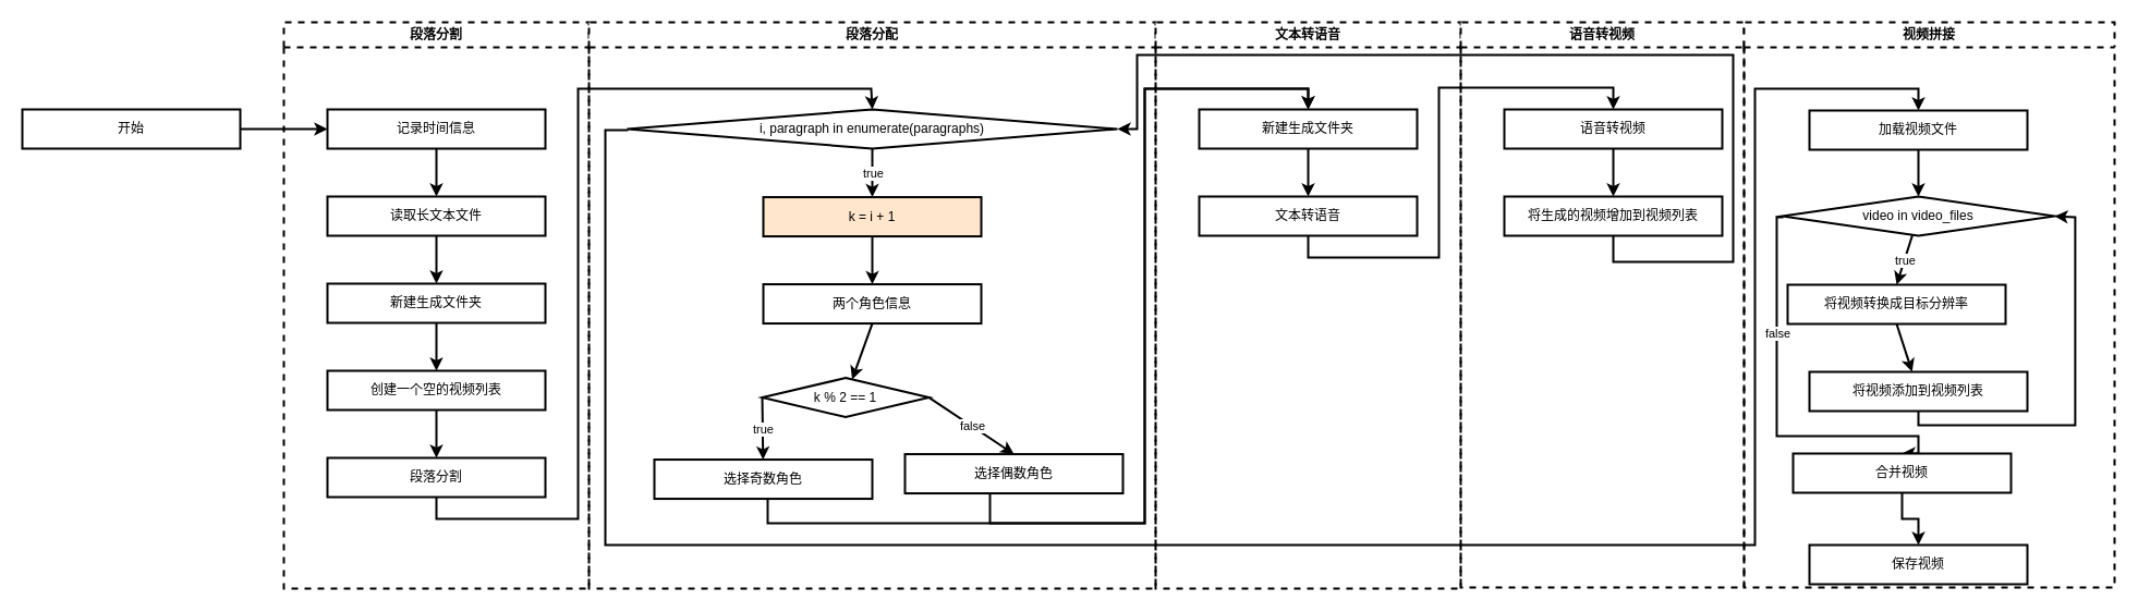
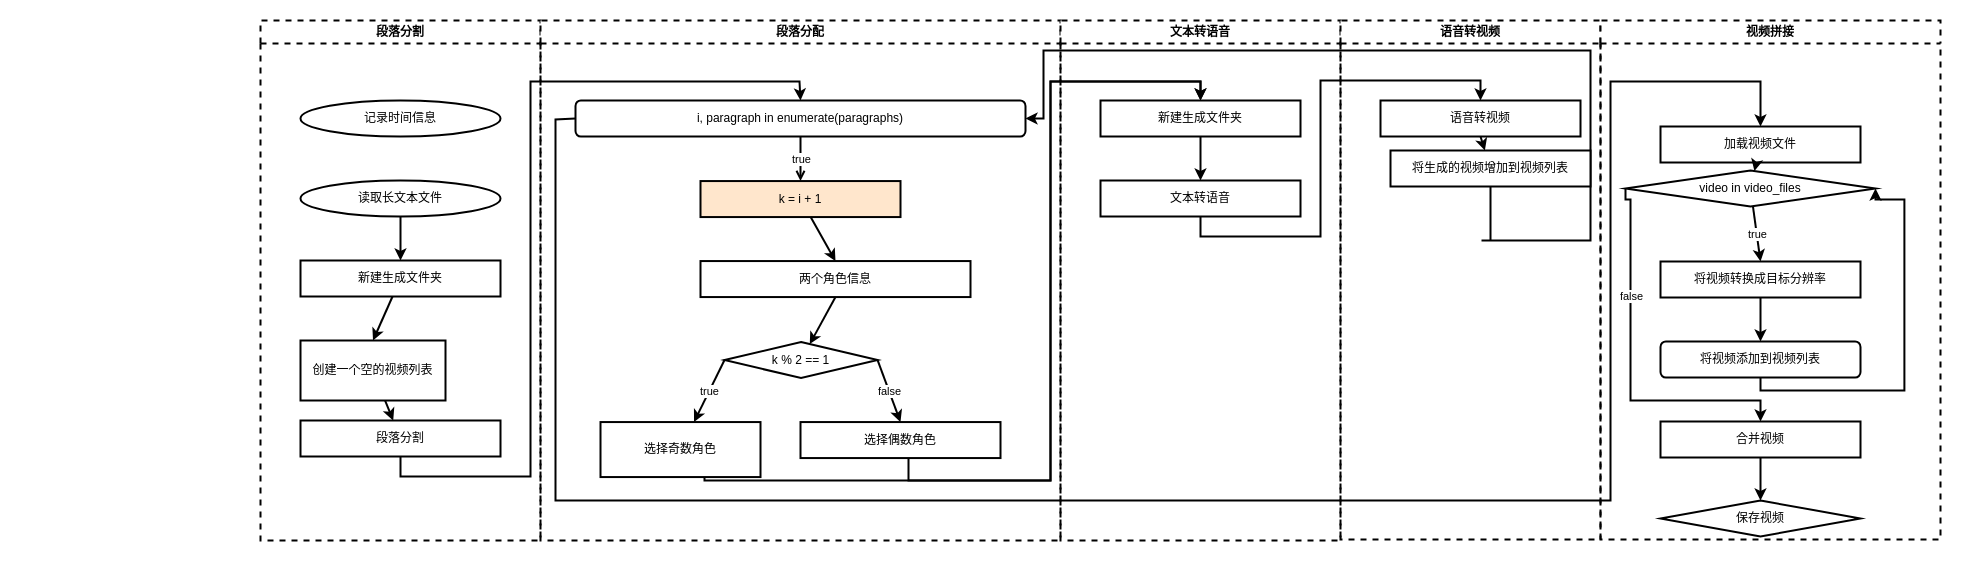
  <mxCell id="0" />
  <mxCell id="1" parent="0" />
- <mxCell id="2" value="开始" style="rounded=0;whiteSpace=wrap;html=1;strokeWidth=2;" parent="1" vertex="1"><mxGeometry x="20" y="100" width="200" height="36" as="geometry" /></mxCell>
- <mxCell id="3" value="记录时间信息" style="rounded=0;whiteSpace=wrap;html=1;strokeWidth=2;" parent="1" vertex="1"><mxGeometry x="300" y="100" width="200" height="36" as="geometry" /></mxCell>
- <mxCell id="4" style="strokeWidth=2;exitX=1;exitY=0.5;exitDx=0;exitDy=0;" parent="1" source="2" target="3" edge="1"><mxGeometry relative="1" as="geometry"><mxPoint x="269.958" y="118.465" as="sourcePoint" /></mxGeometry></mxCell>
- <mxCell id="5" value="读取长文本文件" style="rounded=0;whiteSpace=wrap;html=1;strokeWidth=2;" parent="1" vertex="1"><mxGeometry x="300" y="180" width="200" height="36" as="geometry" /></mxCell>
- <mxCell id="6" style="strokeWidth=2;" parent="1" source="3" target="5" edge="1"><mxGeometry relative="1" as="geometry" /></mxCell>
- <mxCell id="7" value="" style="edgeLabel;html=1;align=center;verticalAlign=middle;resizable=0;points=[];" parent="6" vertex="1" connectable="0"><mxGeometry relative="1" as="geometry"><mxPoint as="offset" /></mxGeometry></mxCell>
+ <mxCell id="3" value="记录时间信息" style="ellipse;whiteSpace=wrap;html=1;strokeWidth=2;" parent="1" vertex="1"><mxGeometry x="300" y="100" width="200" height="36" as="geometry" /></mxCell>
+ <mxCell id="5" value="读取长文本文件" style="ellipse;whiteSpace=wrap;html=1;strokeWidth=2;" parent="1" vertex="1"><mxGeometry x="300" y="180" width="200" height="36" as="geometry" /></mxCell>
  <mxCell id="8" style="strokeWidth=2;entryX=0.5;entryY=0;entryDx=0;entryDy=0;" parent="1" source="5" target="10" edge="1"><mxGeometry relative="1" as="geometry"><mxPoint x="926.581" y="198" as="targetPoint" /></mxGeometry></mxCell>
  <mxCell id="9" value="" style="edgeLabel;html=1;align=center;verticalAlign=middle;resizable=0;points=[];" parent="8" vertex="1" connectable="0"><mxGeometry relative="1" as="geometry"><mxPoint as="offset" /></mxGeometry></mxCell>
  <mxCell id="10" value="新建生成文件夹" style="rounded=0;whiteSpace=wrap;html=1;strokeWidth=2;" parent="1" vertex="1"><mxGeometry x="300" y="260" width="200" height="36" as="geometry" /></mxCell>
  <mxCell id="11" style="strokeWidth=2;entryX=0.5;entryY=0;entryDx=0;entryDy=0;" parent="1" source="10" target="13" edge="1"><mxGeometry relative="1" as="geometry"><mxPoint x="1143.58" y="364.4" as="targetPoint" /></mxGeometry></mxCell>
  <mxCell id="12" value="" style="edgeLabel;html=1;align=center;verticalAlign=middle;resizable=0;points=[];" parent="11" vertex="1" connectable="0"><mxGeometry relative="1" as="geometry"><mxPoint as="offset" /></mxGeometry></mxCell>
- <mxCell id="13" value="创建一个空的视频列表" style="rounded=0;whiteSpace=wrap;html=1;strokeWidth=2;" parent="1" vertex="1"><mxGeometry x="300" y="340" width="200" height="36" as="geometry" /></mxCell>
+ <mxCell id="13" value="创建一个空的视频列表" style="rounded=0;whiteSpace=wrap;html=1;strokeWidth=2;" parent="1" vertex="1"><mxGeometry x="300" y="340" width="145" height="60" as="geometry" /></mxCell>
  <mxCell id="14" style="edgeStyle=orthogonalEdgeStyle;rounded=0;orthogonalLoop=1;jettySize=auto;html=1;exitX=0.5;exitY=1;exitDx=0;exitDy=0;entryX=0.5;entryY=0;entryDx=0;entryDy=0;strokeWidth=2;" parent="1" source="15" target="19" edge="1"><mxGeometry relative="1" as="geometry"><Array as="points"><mxPoint x="400" y="476" /><mxPoint x="530" y="476" /><mxPoint x="530" y="81" /><mxPoint x="799" y="81" /></Array></mxGeometry></mxCell>
  <mxCell id="15" value="段落分割" style="rounded=0;whiteSpace=wrap;html=1;strokeWidth=2;" parent="1" vertex="1"><mxGeometry x="300" y="420" width="200" height="36" as="geometry" /></mxCell>
  <mxCell id="16" style="strokeWidth=2;" parent="1" source="13" target="15" edge="1"><mxGeometry relative="1" as="geometry" /></mxCell>
  <mxCell id="17" value="" style="edgeLabel;html=1;align=center;verticalAlign=middle;resizable=0;points=[];" parent="16" vertex="1" connectable="0"><mxGeometry relative="1" as="geometry"><mxPoint as="offset" /></mxGeometry></mxCell>
  <mxCell id="18" style="edgeStyle=orthogonalEdgeStyle;rounded=0;orthogonalLoop=1;jettySize=auto;html=1;exitX=0;exitY=0.5;exitDx=0;exitDy=0;entryX=0.5;entryY=0;entryDx=0;entryDy=0;strokeWidth=2;" parent="1" source="19" target="23" edge="1"><mxGeometry relative="1" as="geometry"><Array as="points"><mxPoint x="555" y="119" /><mxPoint x="555" y="500" /><mxPoint x="1610" y="500" /><mxPoint x="1610" y="81" /><mxPoint x="1760" y="81" /></Array></mxGeometry></mxCell>
- <mxCell id="19" value="i, paragraph in enumerate(paragraphs)" style="rhombus;whiteSpace=wrap;html=1;strokeWidth=2;labelBackgroundColor=none;" parent="1" vertex="1"><mxGeometry x="575" y="100" width="450" height="36" as="geometry" /></mxCell>
+ <mxCell id="19" value="i, paragraph in enumerate(paragraphs)" style="whiteSpace=wrap;html=1;strokeWidth=2;labelBackgroundColor=none;rounded=1;" parent="1" vertex="1"><mxGeometry x="575" y="100" width="450" height="36" as="geometry" /></mxCell>
  <mxCell id="20" value="k = i + 1" style="rounded=0;whiteSpace=wrap;html=1;strokeWidth=2;fillColor=#ffe6cc;" parent="1" vertex="1"><mxGeometry x="700" y="180.56" width="200" height="36" as="geometry" /></mxCell>
- <mxCell id="21" style="strokeWidth=2;" parent="1" source="19" target="20" edge="1"><mxGeometry relative="1" as="geometry" /></mxCell>
+ <mxCell id="21" style="strokeWidth=2;endArrow=open;" parent="1" source="19" target="20" edge="1"><mxGeometry relative="1" as="geometry" /></mxCell>
  <mxCell id="22" value="true" style="edgeLabel;html=1;align=center;verticalAlign=middle;resizable=0;points=[];" parent="21" vertex="1" connectable="0"><mxGeometry relative="1" as="geometry"><mxPoint as="offset" /></mxGeometry></mxCell>
- <mxCell id="23" value="加载视频文件" style="rounded=0;whiteSpace=wrap;html=1;strokeWidth=2;" parent="1" vertex="1"><mxGeometry x="1660" y="101" width="200" height="36" as="geometry" /></mxCell>
+ <mxCell id="23" value="加载视频文件" style="rounded=0;whiteSpace=wrap;html=1;strokeWidth=2;" parent="1" vertex="1"><mxGeometry x="1660" y="126" width="200" height="36" as="geometry" /></mxCell>
  <mxCell id="24" style="strokeWidth=2;entryX=0.5;entryY=0;entryDx=0;entryDy=0;" parent="1" source="20" target="26" edge="1"><mxGeometry relative="1" as="geometry"><mxPoint x="1448.63" y="752.16" as="targetPoint" /></mxGeometry></mxCell>
  <mxCell id="25" value="" style="edgeLabel;html=1;align=center;verticalAlign=middle;resizable=0;points=[];" parent="24" vertex="1" connectable="0"><mxGeometry relative="1" as="geometry"><mxPoint as="offset" /></mxGeometry></mxCell>
- <mxCell id="26" value="两个角色信息" style="rounded=0;whiteSpace=wrap;html=1;strokeWidth=2;" parent="1" vertex="1"><mxGeometry x="700" y="260.56" width="200" height="36" as="geometry" /></mxCell>
- <mxCell id="27" value="k % 2 == 1" style="rhombus;whiteSpace=wrap;html=1;strokeWidth=2;labelBackgroundColor=none;" parent="1" vertex="1"><mxGeometry x="699.03" y="346.56" width="153.06" height="36" as="geometry" /></mxCell>
+ <mxCell id="26" value="两个角色信息" style="rounded=0;whiteSpace=wrap;html=1;strokeWidth=2;" parent="1" vertex="1"><mxGeometry x="700" y="260.56" width="270" height="36" as="geometry" /></mxCell>
+ <mxCell id="27" value="k % 2 == 1" style="rhombus;whiteSpace=wrap;html=1;strokeWidth=2;labelBackgroundColor=none;" parent="1" vertex="1"><mxGeometry x="724.03" y="341.56" width="153.06" height="36" as="geometry" /></mxCell>
  <mxCell id="28" style="strokeWidth=2;exitX=0.5;exitY=1;exitDx=0;exitDy=0;" parent="1" source="26" target="27" edge="1"><mxGeometry relative="1" as="geometry"><mxPoint x="1537.883" y="1452.96" as="sourcePoint" /></mxGeometry></mxCell>
  <mxCell id="29" value="" style="edgeLabel;html=1;align=center;verticalAlign=middle;resizable=0;points=[];" parent="28" vertex="1" connectable="0"><mxGeometry relative="1" as="geometry"><mxPoint as="offset" /></mxGeometry></mxCell>
  <mxCell id="30" style="edgeStyle=orthogonalEdgeStyle;rounded=0;orthogonalLoop=1;jettySize=auto;html=1;exitX=0.5;exitY=1;exitDx=0;exitDy=0;entryX=0.5;entryY=0;entryDx=0;entryDy=0;strokeWidth=2;" parent="1" source="31" target="38" edge="1"><mxGeometry relative="1" as="geometry"><Array as="points"><mxPoint x="704" y="480" /><mxPoint x="1050" y="480" /><mxPoint x="1050" y="81" /><mxPoint x="1200" y="81" /></Array></mxGeometry></mxCell>
- <mxCell id="31" value="选择奇数角色" style="rounded=0;whiteSpace=wrap;html=1;strokeWidth=2;" parent="1" vertex="1"><mxGeometry x="600" y="421.56" width="200" height="36" as="geometry" /></mxCell>
+ <mxCell id="31" value="选择奇数角色" style="rounded=0;whiteSpace=wrap;html=1;strokeWidth=2;" parent="1" vertex="1"><mxGeometry x="600" y="421.56" width="160" height="55" as="geometry" /></mxCell>
  <mxCell id="32" style="strokeWidth=2;exitX=0;exitY=0.5;exitDx=0;exitDy=0;" parent="1" source="27" target="31" edge="1"><mxGeometry relative="1" as="geometry" /></mxCell>
  <mxCell id="33" value="true" style="edgeLabel;html=1;align=center;verticalAlign=middle;resizable=0;points=[];" parent="32" vertex="1" connectable="0"><mxGeometry relative="1" as="geometry"><mxPoint as="offset" /></mxGeometry></mxCell>
  <mxCell id="34" style="edgeStyle=orthogonalEdgeStyle;rounded=0;orthogonalLoop=1;jettySize=auto;html=1;exitX=0.5;exitY=1;exitDx=0;exitDy=0;strokeWidth=2;entryX=0.5;entryY=0;entryDx=0;entryDy=0;" parent="1" source="35" target="38" edge="1"><mxGeometry relative="1" as="geometry"><mxPoint x="1220.88" y="695.76" as="targetPoint" /><Array as="points"><mxPoint x="908" y="480" /><mxPoint x="1050" y="480" /><mxPoint x="1050" y="81" /><mxPoint x="1200" y="81" /></Array></mxGeometry></mxCell>
- <mxCell id="35" value="选择偶数角色" style="rounded=0;whiteSpace=wrap;html=1;strokeWidth=2;" parent="1" vertex="1"><mxGeometry x="830" y="416.56" width="200" height="36" as="geometry" /></mxCell>
+ <mxCell id="35" value="选择偶数角色" style="rounded=0;whiteSpace=wrap;html=1;strokeWidth=2;" parent="1" vertex="1"><mxGeometry x="800" y="421.56" width="200" height="36" as="geometry" /></mxCell>
  <mxCell id="36" style="strokeWidth=2;exitX=1;exitY=0.5;exitDx=0;exitDy=0;entryX=0.5;entryY=0;entryDx=0;entryDy=0;" parent="1" source="27" target="35" edge="1"><mxGeometry relative="1" as="geometry" /></mxCell>
  <mxCell id="37" value="false" style="edgeLabel;html=1;align=center;verticalAlign=middle;resizable=0;points=[];" parent="36" vertex="1" connectable="0"><mxGeometry relative="1" as="geometry"><mxPoint as="offset" /></mxGeometry></mxCell>
  <mxCell id="38" value="新建生成文件夹" style="rounded=0;whiteSpace=wrap;html=1;strokeWidth=2;" parent="1" vertex="1"><mxGeometry x="1100" y="100" width="200" height="36" as="geometry" /></mxCell>
  <mxCell id="39" style="strokeWidth=2;entryX=0.5;entryY=0;entryDx=0;entryDy=0;" parent="1" source="38" target="42" edge="1"><mxGeometry relative="1" as="geometry"><mxPoint x="1593.32" y="448.4" as="targetPoint" /></mxGeometry></mxCell>
  <mxCell id="40" value="" style="edgeLabel;html=1;align=center;verticalAlign=middle;resizable=0;points=[];" parent="39" vertex="1" connectable="0"><mxGeometry relative="1" as="geometry"><mxPoint as="offset" /></mxGeometry></mxCell>
  <mxCell id="41" style="edgeStyle=orthogonalEdgeStyle;rounded=0;orthogonalLoop=1;jettySize=auto;html=1;exitX=0.5;exitY=1;exitDx=0;exitDy=0;entryX=0.5;entryY=0;entryDx=0;entryDy=0;strokeWidth=2;" parent="1" source="42" target="43" edge="1"><mxGeometry relative="1" as="geometry"><Array as="points"><mxPoint x="1200" y="236" /><mxPoint x="1320" y="236" /><mxPoint x="1320" y="80" /><mxPoint x="1480" y="80" /></Array></mxGeometry></mxCell>
  <mxCell id="42" value="文本转语音" style="rounded=0;whiteSpace=wrap;html=1;strokeWidth=2;" parent="1" vertex="1"><mxGeometry x="1100" y="180" width="200" height="36" as="geometry" /></mxCell>
  <mxCell id="43" value="语音转视频" style="rounded=0;whiteSpace=wrap;html=1;strokeWidth=2;" parent="1" vertex="1"><mxGeometry x="1380" y="100" width="200" height="36" as="geometry" /></mxCell>
  <mxCell id="44" style="edgeStyle=orthogonalEdgeStyle;rounded=0;orthogonalLoop=1;jettySize=auto;html=1;exitX=0.5;exitY=1;exitDx=0;exitDy=0;entryX=1;entryY=0.5;entryDx=0;entryDy=0;strokeWidth=2;" parent="1" source="45" target="19" edge="1"><mxGeometry relative="1" as="geometry"><Array as="points"><mxPoint x="1481" y="240" /><mxPoint x="1590" y="240" /><mxPoint x="1590" y="50" /><mxPoint x="1043" y="50" /><mxPoint x="1043" y="119" /></Array></mxGeometry></mxCell>
- <mxCell id="45" value="将生成的视频增加到视频列表" style="rounded=0;whiteSpace=wrap;html=1;strokeWidth=2;" parent="1" vertex="1"><mxGeometry x="1380" y="180" width="200" height="36" as="geometry" /></mxCell>
+ <mxCell id="45" value="将生成的视频增加到视频列表" style="rounded=0;whiteSpace=wrap;html=1;strokeWidth=2;" parent="1" vertex="1"><mxGeometry x="1390" y="150" width="200" height="36" as="geometry" /></mxCell>
  <mxCell id="46" style="strokeWidth=2;exitX=0.5;exitY=1;exitDx=0;exitDy=0;" parent="1" source="43" target="45" edge="1"><mxGeometry relative="1" as="geometry"><mxPoint x="1382.06" y="392.8" as="sourcePoint" /></mxGeometry></mxCell>
  <mxCell id="47" value="" style="edgeLabel;html=1;align=center;verticalAlign=middle;resizable=0;points=[];" parent="46" vertex="1" connectable="0"><mxGeometry relative="1" as="geometry"><mxPoint as="offset" /></mxGeometry></mxCell>
  <mxCell id="48" style="edgeStyle=orthogonalEdgeStyle;rounded=0;orthogonalLoop=1;jettySize=auto;html=1;exitX=0;exitY=0.5;exitDx=0;exitDy=0;entryX=0.5;entryY=0;entryDx=0;entryDy=0;strokeWidth=2;" parent="1" source="50" target="56" edge="1"><mxGeometry relative="1" as="geometry"><Array as="points"><mxPoint x="1630" y="199" /><mxPoint x="1630" y="400" /><mxPoint x="1760" y="400" /></Array></mxGeometry></mxCell>
  <mxCell id="49" value="false" style="edgeLabel;html=1;align=center;verticalAlign=middle;resizable=0;points=[];" parent="48" vertex="1" connectable="0"><mxGeometry x="-0.392" relative="1" as="geometry"><mxPoint as="offset" /></mxGeometry></mxCell>
- <mxCell id="50" value="video in video_files" style="rhombus;whiteSpace=wrap;html=1;strokeWidth=2;labelBackgroundColor=none;" parent="1" vertex="1"><mxGeometry x="1635" y="180" width="250" height="36" as="geometry" /></mxCell>
+ <mxCell id="50" value="video in video_files" style="rhombus;whiteSpace=wrap;html=1;strokeWidth=2;labelBackgroundColor=none;" parent="1" vertex="1"><mxGeometry x="1625" y="170" width="250" height="36" as="geometry" /></mxCell>
  <mxCell id="51" style="strokeWidth=2;" parent="1" source="23" target="50" edge="1"><mxGeometry relative="1" as="geometry" /></mxCell>
  <mxCell id="52" value="" style="edgeLabel;html=1;align=center;verticalAlign=middle;resizable=0;points=[];" parent="51" vertex="1" connectable="0"><mxGeometry relative="1" as="geometry"><mxPoint as="offset" /></mxGeometry></mxCell>
  <mxCell id="53" style="strokeWidth=2;entryX=0.5;entryY=0;entryDx=0;entryDy=0;" parent="1" source="50" target="57" edge="1"><mxGeometry relative="1" as="geometry"><mxPoint x="2182.362" y="632.704" as="targetPoint" /></mxGeometry></mxCell>
  <mxCell id="54" value="true" style="edgeLabel;html=1;align=center;verticalAlign=middle;resizable=0;points=[];" parent="53" vertex="1" connectable="0"><mxGeometry relative="1" as="geometry"><mxPoint as="offset" /></mxGeometry></mxCell>
  <mxCell id="55" style="edgeStyle=orthogonalEdgeStyle;rounded=0;orthogonalLoop=1;jettySize=auto;html=1;exitX=0.5;exitY=1;exitDx=0;exitDy=0;entryX=0.5;entryY=0;entryDx=0;entryDy=0;strokeWidth=2;" parent="1" source="56" target="62" edge="1"><mxGeometry relative="1" as="geometry" /></mxCell>
- <mxCell id="56" value="合并视频" style="rounded=0;whiteSpace=wrap;html=1;strokeWidth=2;" parent="1" vertex="1"><mxGeometry x="1645" y="416" width="200" height="36" as="geometry" /></mxCell>
- <mxCell id="57" value="将视频转换成目标分辨率" style="rounded=0;whiteSpace=wrap;html=1;strokeWidth=2;" parent="1" vertex="1"><mxGeometry x="1640" y="261" width="200" height="36" as="geometry" /></mxCell>
+ <mxCell id="56" value="合并视频" style="rounded=0;whiteSpace=wrap;html=1;strokeWidth=2;" parent="1" vertex="1"><mxGeometry x="1660" y="421" width="200" height="36" as="geometry" /></mxCell>
+ <mxCell id="57" value="将视频转换成目标分辨率" style="rounded=0;whiteSpace=wrap;html=1;strokeWidth=2;" parent="1" vertex="1"><mxGeometry x="1660" y="261" width="200" height="36" as="geometry" /></mxCell>
  <mxCell id="58" style="edgeStyle=orthogonalEdgeStyle;rounded=0;orthogonalLoop=1;jettySize=auto;html=1;exitX=0.5;exitY=1;exitDx=0;exitDy=0;entryX=1;entryY=0.5;entryDx=0;entryDy=0;strokeWidth=2;" parent="1" source="59" target="50" edge="1"><mxGeometry relative="1" as="geometry"><Array as="points"><mxPoint x="1759.93" y="390" /><mxPoint x="1903.93" y="390" /><mxPoint x="1903.93" y="199" /></Array></mxGeometry></mxCell>
- <mxCell id="59" value="将视频添加到视频列表" style="rounded=0;whiteSpace=wrap;html=1;strokeWidth=2;" parent="1" vertex="1"><mxGeometry x="1660" y="341" width="200" height="36" as="geometry" /></mxCell>
+ <mxCell id="59" value="将视频添加到视频列表" style="whiteSpace=wrap;html=1;strokeWidth=2;rounded=1;" parent="1" vertex="1"><mxGeometry x="1660" y="341" width="200" height="36" as="geometry" /></mxCell>
  <mxCell id="60" style="strokeWidth=2;exitX=0.5;exitY=1;exitDx=0;exitDy=0;" parent="1" source="57" target="59" edge="1"><mxGeometry relative="1" as="geometry"><mxPoint x="2378.93" y="816" as="sourcePoint" /></mxGeometry></mxCell>
  <mxCell id="61" value="" style="edgeLabel;html=1;align=center;verticalAlign=middle;resizable=0;points=[];" parent="60" vertex="1" connectable="0"><mxGeometry relative="1" as="geometry"><mxPoint as="offset" /></mxGeometry></mxCell>
- <mxCell id="62" value="保存视频" style="rounded=0;whiteSpace=wrap;html=1;strokeWidth=2;" parent="1" vertex="1"><mxGeometry x="1660" y="500" width="200" height="36" as="geometry" /></mxCell>
+ <mxCell id="62" value="保存视频" style="rhombus;whiteSpace=wrap;html=1;strokeWidth=2;" parent="1" vertex="1"><mxGeometry x="1660" y="500" width="200" height="36" as="geometry" /></mxCell>
  <mxCell id="63" value="段落分割" style="swimlane;whiteSpace=wrap;html=1;strokeWidth=2;rounded=0;dashed=1;" parent="1" vertex="1"><mxGeometry x="260" y="20" width="280" height="520" as="geometry" /></mxCell>
  <mxCell id="64" value="段落分配" style="swimlane;whiteSpace=wrap;html=1;strokeWidth=2;dashed=1;" parent="63" vertex="1"><mxGeometry x="280" width="520" height="520" as="geometry" /></mxCell>
  <mxCell id="65" value="文本转语音" style="swimlane;whiteSpace=wrap;html=1;strokeWidth=2;dashed=1;" parent="64" vertex="1"><mxGeometry x="520" width="280" height="520" as="geometry" /></mxCell>
  <mxCell id="66" value="语音转视频" style="swimlane;whiteSpace=wrap;html=1;strokeWidth=2;dashed=1;" parent="1" vertex="1"><mxGeometry x="1340" y="20" width="260" height="519" as="geometry" /></mxCell>
  <mxCell id="67" value="视频拼接" style="swimlane;whiteSpace=wrap;html=1;strokeWidth=2;dashed=1;" parent="1" vertex="1"><mxGeometry x="1600" y="20" width="340" height="519" as="geometry" /></mxCell>
